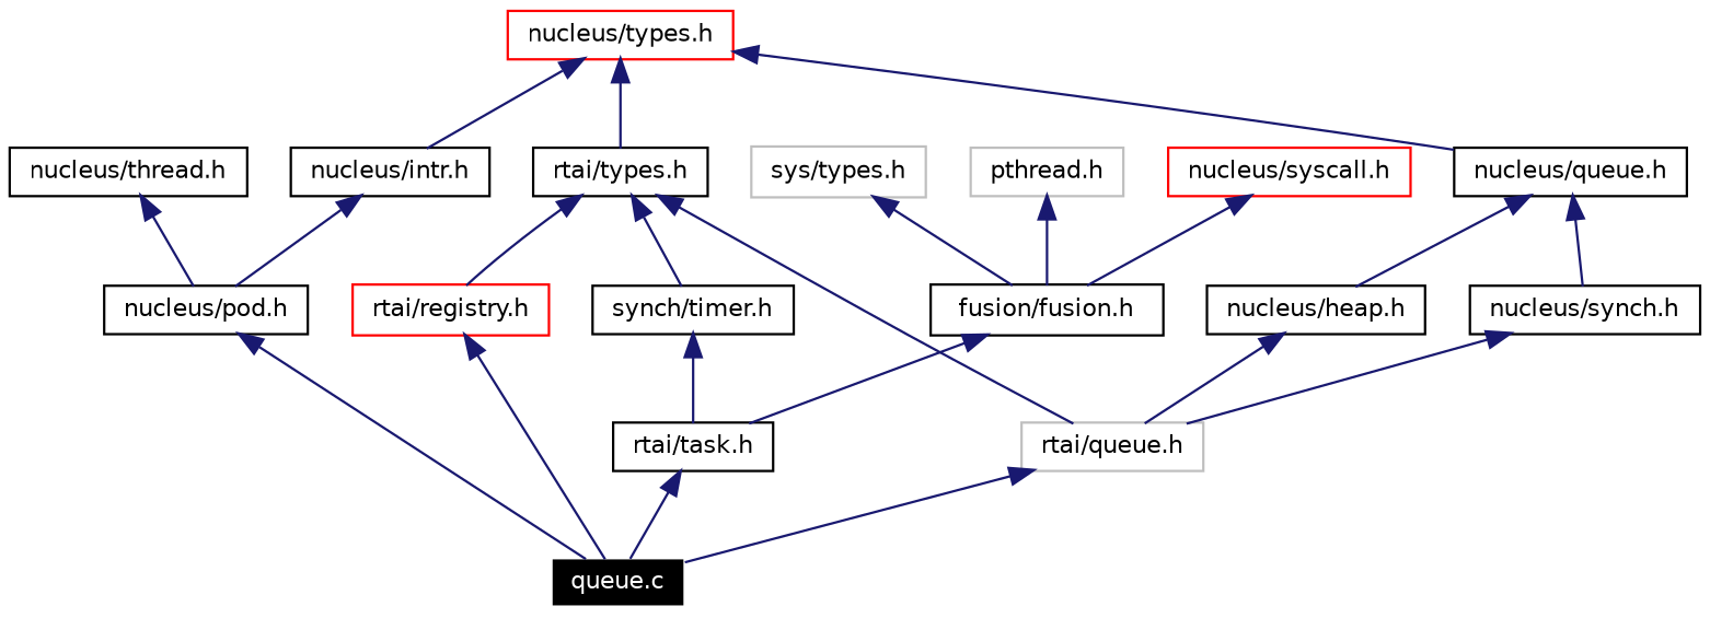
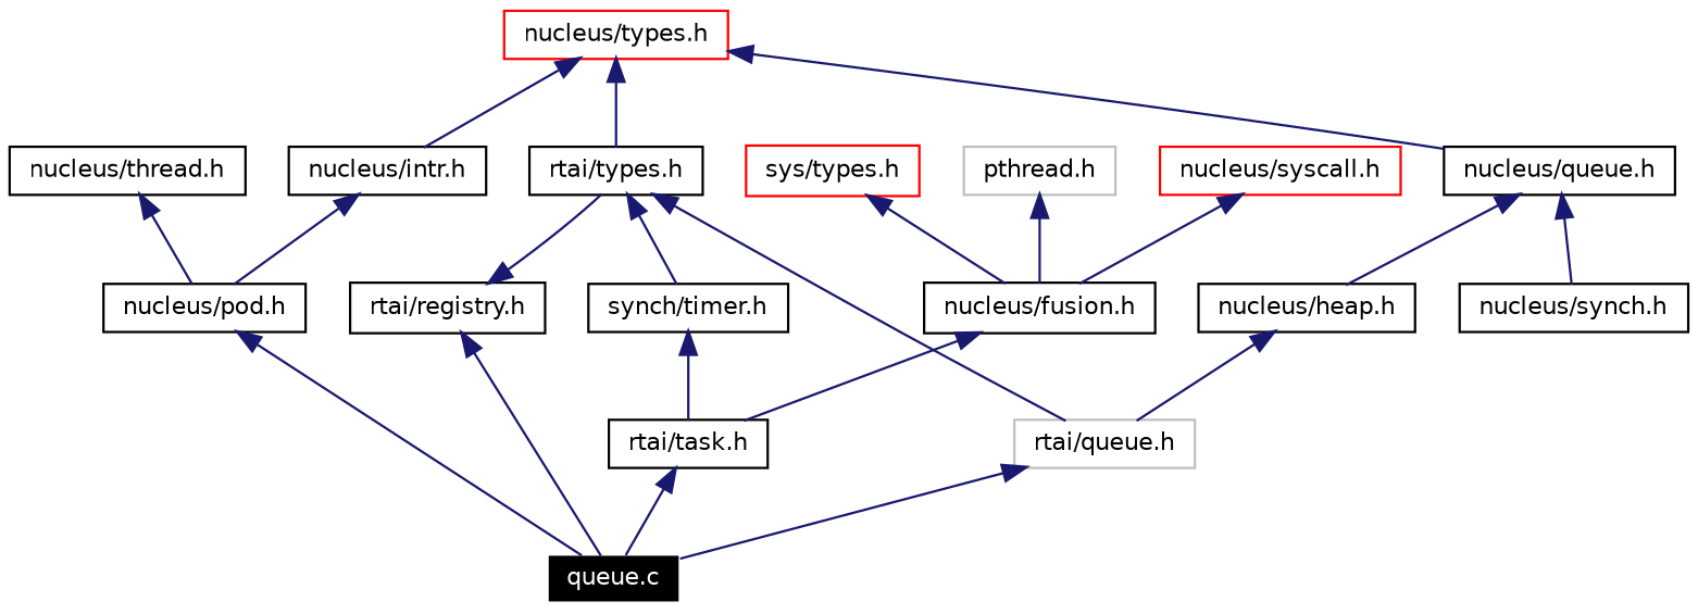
  digraph {
    node [color=black fontname=Helvetica fontsize=10 shape=record]
    edge [color=midnightblue dir=back fontname=Helvetica fontsize=10 labelfontname=Helvetica labelfontsize=10 style=solid]
    n1 [color=white fillcolor=black fontcolor=white height=0.2 label="queue.c" style=filled width=0.4]
    n2 [height=0.2 label="nucleus/pod.h" width=0.4]
    n3 [height=0.2 label="nucleus/thread.h" width=0.4]
    n4 [height=0.2 label="rtai/task.h" width=0.4]
    n5 [height=0.2 label="synch/timer.h" width=0.4]
    n6 [height=0.2 label="nucleus/queue.h" width=0.4]
    n7 [height=0.2 label="nucleus/synch.h" width=0.4]
    n8 [height=0.2 label="nucleus/heap.h" width=0.4]
    n9 [color=grey75 height=0.2 label="rtai/queue.h" width=0.4]
    n10 [color=red height=0.2 label="nucleus/types.h" width=0.4]
    n11 [height=0.2 label="nucleus/intr.h" width=0.4]
    n12 [height=0.2 label="rtai/types.h" width=0.4]
-   n13 [color=red height=0.2 label="rtai/registry.h" width=0.4]
-   n14 [height=0.2 label="fusion/fusion.h" width=0.4]
+   n13 [height=0.2 label="rtai/registry.h" width=0.4]
+   n14 [height=0.2 label="nucleus/fusion.h" width=0.4]
    n15 [color=red height=0.2 label="nucleus/syscall.h" width=0.4]
-   n16 [color=grey75 height=0.2 label="sys/types.h" width=0.4]
+   n16 [color=red height=0.2 label="sys/types.h" width=0.4]
    n17 [color=grey75 height=0.2 label="pthread.h" width=0.4]
    n2 -> n1
    n3 -> n2
    n4 -> n1
    n5 -> n4
    n6 -> n7
    n6 -> n8
-   n7 -> n9
    n8 -> n9
    n9 -> n1
    n10 -> n6
    n10 -> n11
    n10 -> n12
    n11 -> n2
    n12 -> n5
    n12 -> n9
-   n12 -> n13
+   n13 -> n12
    n13 -> n1
    n14 -> n4
    n15 -> n14
    n16 -> n14
    n17 -> n14
  }
